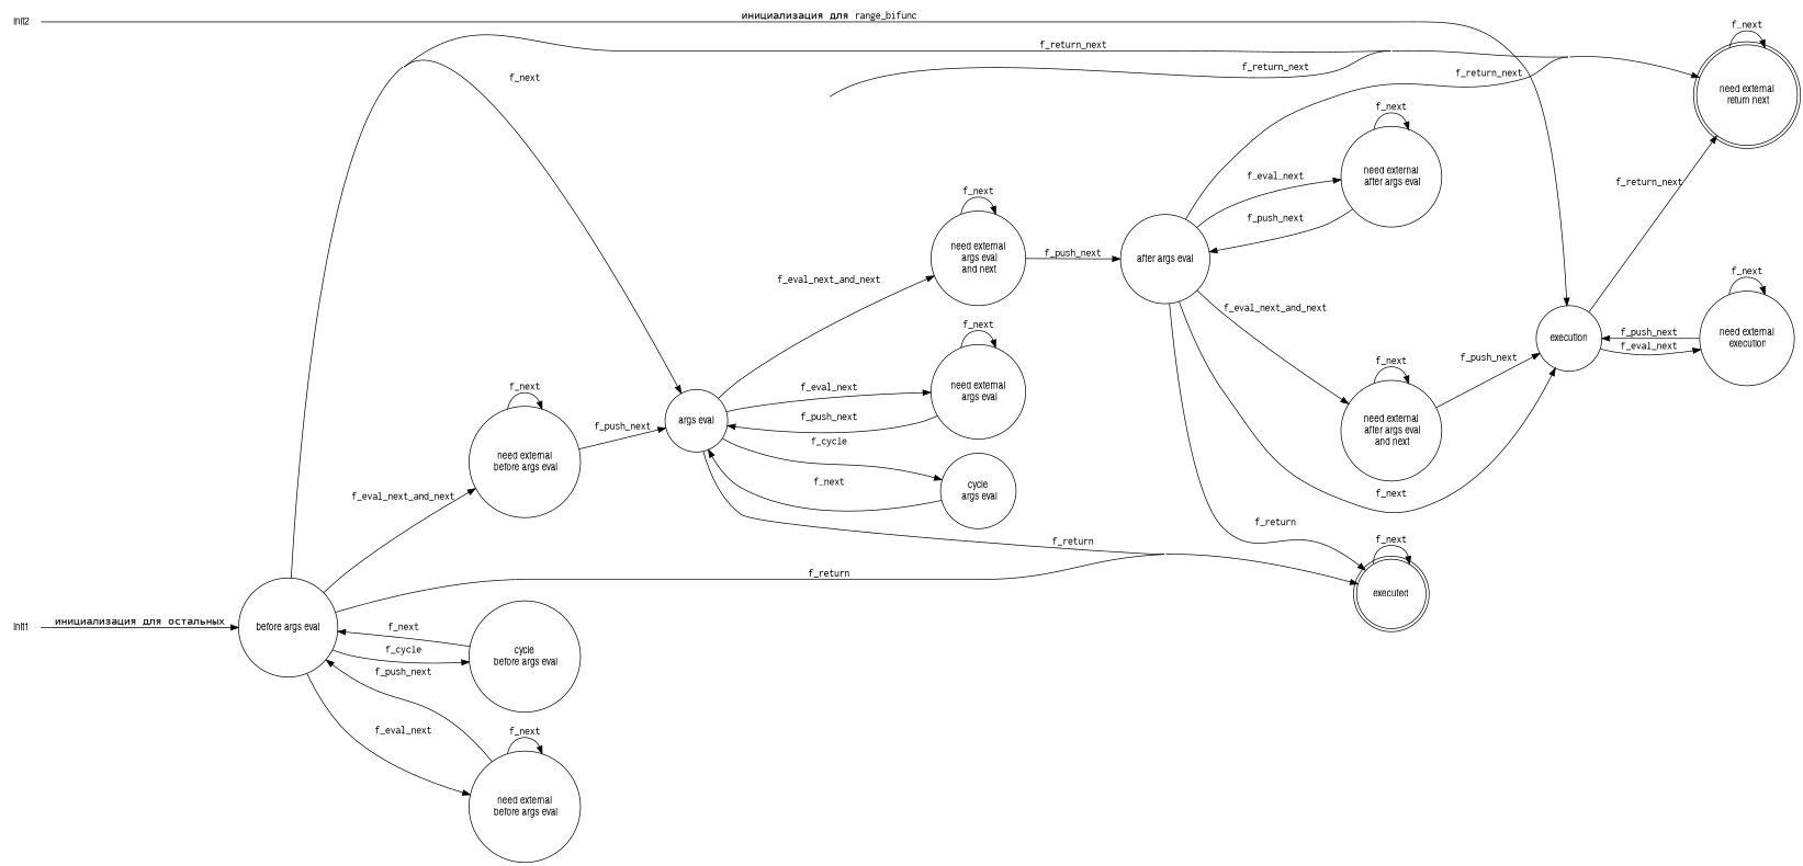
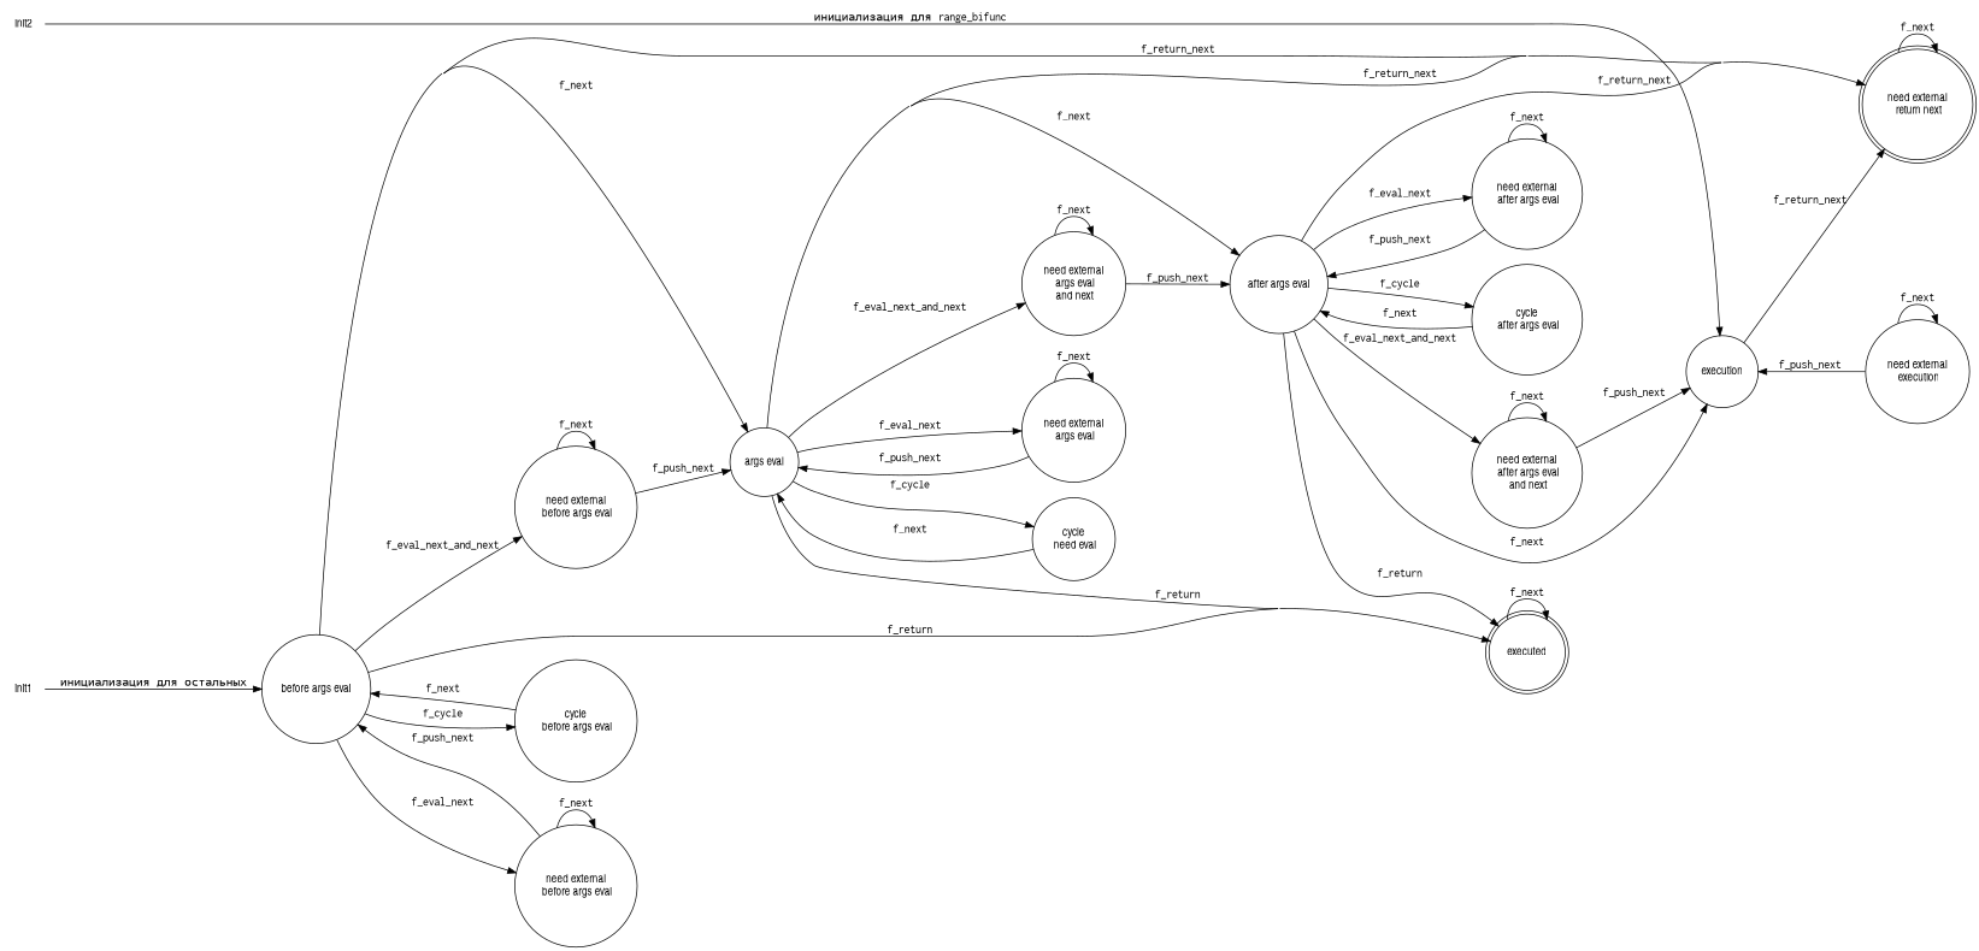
  digraph {
    concentrate=true
    rankdir=LR
    node [fontname=ArialNarrow shape=circle]
    edge [fontname=Courier]
    init1 [peripheries=0 root=true]
    init2 [peripheries=0 root=true]
    n3 [label="before args eval"]
    n4 [label=execution]
    n5 [label=executed peripheries=2]
    n6 [label="args eval"]
    n7 [label="need external\n return next" peripheries=2]
    n8 [label="need external\n before args eval"]
    n9 [label="need external\n before args eval"]
    n10 [label="cycle\n before args eval"]
    n11 [label="need external\n execution"]
    n12 [label="after args eval"]
    n13 [label="need external\n args eval"]
    n14 [label="need external\n args eval\n and next"]
-   n15 [label="cycle\n args eval"]
+   n15 [label="cycle\n need eval"]
    n16 [label="need external\n after args eval"]
    n17 [label="need external\n after args eval\n and next"]
+   n18 [label="cycle\n after args eval"]
    subgraph sub_1 {
      rank=same
      init1
      init2
    }
    init1 -> n3 [label="инициализация для остальных"]
    init2 -> n4 [label="инициализация для range_bifunc"]
    n3 -> n5 [label=f_return]
    n3 -> n6 [label=f_next]
    n3 -> n7 [label=f_return_next]
    n3 -> n8 [label=f_eval_next]
    n3 -> n9 [label=f_eval_next_and_next]
    n3 -> n10 [label=f_cycle]
    n4 -> n7 [label=f_return_next]
-   n4 -> n11 [label=f_eval_next]
    n5 -> n5 [label=f_next]
    n6 -> n5 [label=f_return]
    n6 -> n7 [label=f_return_next]
+   n6 -> n12 [label=f_next]
    n6 -> n13 [label=f_eval_next]
    n6 -> n14 [label=f_eval_next_and_next]
    n6 -> n15 [label=f_cycle]
    n7 -> n7 [label=f_next]
    n8 -> n3 [label=f_push_next]
    n8 -> n8 [label=f_next]
    n9 -> n6 [label=f_push_next]
    n9 -> n9 [label=f_next]
    n10 -> n3 [label=f_next]
    n11 -> n4 [label=f_push_next]
    n11 -> n11 [label=f_next]
    n12 -> n4 [label=f_next]
    n12 -> n5 [label=f_return]
    n12 -> n7 [label=f_return_next]
    n12 -> n16 [label=f_eval_next]
    n12 -> n17 [label=f_eval_next_and_next]
+   n12 -> n18 [label=f_cycle]
    n13 -> n6 [label=f_push_next]
    n13 -> n13 [label=f_next]
    n14 -> n12 [label=f_push_next]
    n14 -> n14 [label=f_next]
    n15 -> n6 [label=f_next]
    n16 -> n12 [label=f_push_next]
    n16 -> n16 [label=f_next]
    n17 -> n4 [label=f_push_next]
    n17 -> n17 [label=f_next]
+   n18 -> n12 [label=f_next]
  }
